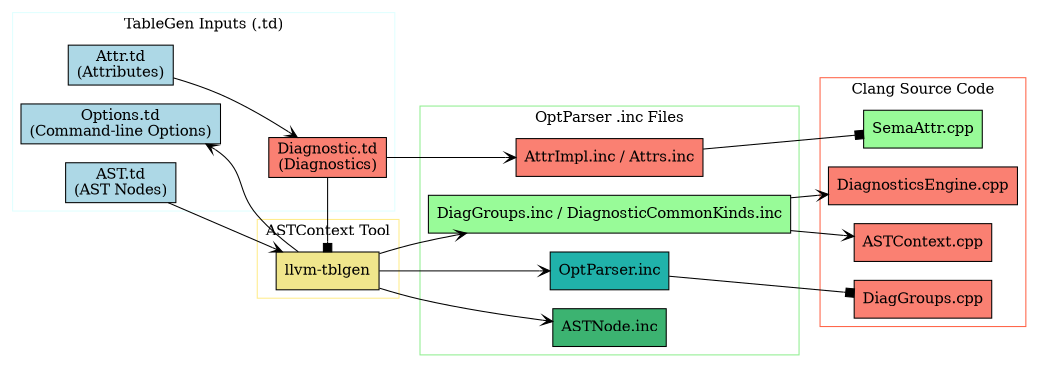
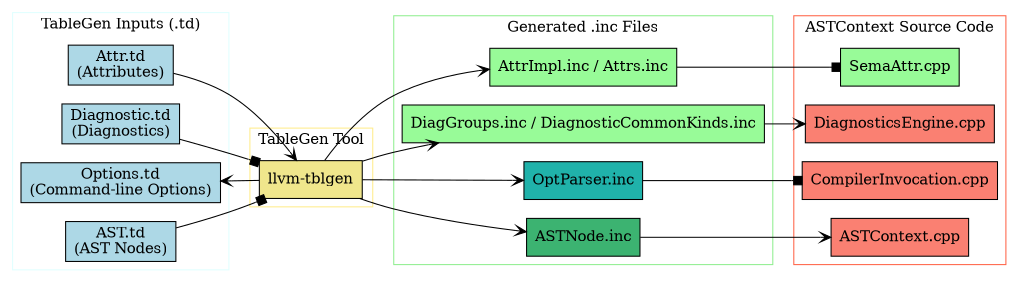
  digraph {
    rankdir=LR
    node [fillcolor=lightblue shape=box style=filled]
    edge [arrowhead=vee]
    n1 [label="Attr.td\n(Attributes)"]
-   n2 [fillcolor=salmon label="Diagnostic.td\n(Diagnostics)"]
+   n2 [label="Diagnostic.td\n(Diagnostics)"]
    n3 [label="Options.td\n(Command-line Options)"]
    n4 [label="AST.td\n(AST Nodes)"]
    n5 [fillcolor=khaki label="llvm-tblgen"]
-   n6 [fillcolor=salmon label="AttrImpl.inc / Attrs.inc"]
+   n6 [fillcolor=palegreen label="AttrImpl.inc / Attrs.inc"]
    n7 [fillcolor=palegreen label="DiagGroups.inc / DiagnosticCommonKinds.inc"]
    n8 [fillcolor=lightseagreen label="OptParser.inc"]
    n9 [fillcolor=mediumseagreen label="ASTNode.inc"]
    n10 [fillcolor=palegreen label="SemaAttr.cpp"]
    n11 [fillcolor=salmon label="DiagnosticsEngine.cpp"]
-   n12 [fillcolor=salmon label="DiagGroups.cpp"]
+   n12 [fillcolor=salmon label="CompilerInvocation.cpp"]
    n13 [fillcolor=salmon label="ASTContext.cpp"]
    subgraph cluster_1 {
      color=lightcyan
      label="TableGen Inputs (.td)"
      n1
      n2
      n3
      n4
    }
    subgraph cluster_2 {
      color=lightgoldenrod1
-     label="ASTContext Tool"
+     label="TableGen Tool"
      n5
    }
    subgraph cluster_3 {
      color=lightgreen
-     label="OptParser .inc Files"
+     label="Generated .inc Files"
      n6
      n7
      n8
      n9
    }
    subgraph cluster_4 {
      color=tomato
-     label="Clang Source Code"
+     label="ASTContext Source Code"
      n10
      n11
      n12
      n13
    }
-   n1 -> n2
+   n1 -> n5
    n2 -> n5 [arrowhead=box]
-   n4 -> n5
+   n4 -> n5 [arrowhead=box]
    n5 -> n3
-   n2 -> n6
+   n5 -> n6
    n5 -> n7
    n5 -> n8
    n5 -> n9
    n6 -> n10 [arrowhead=box]
    n7 -> n11
    n8 -> n12 [arrowhead=box]
-   n7 -> n13
+   n9 -> n13
  }
